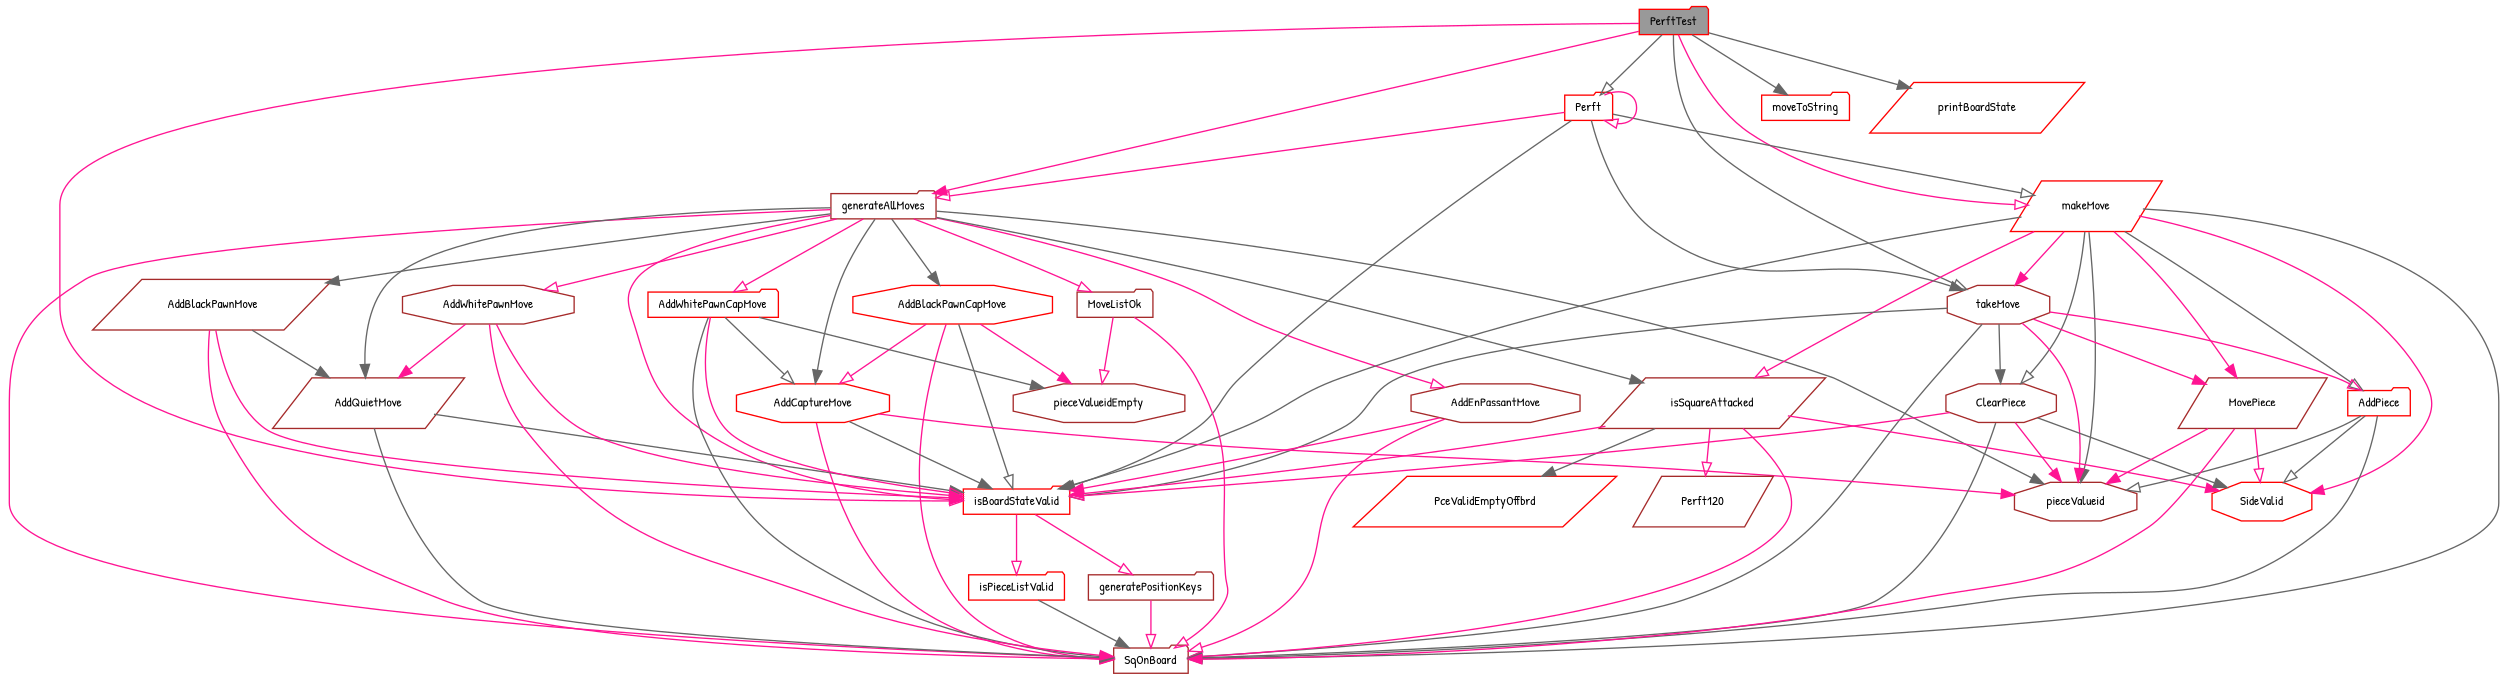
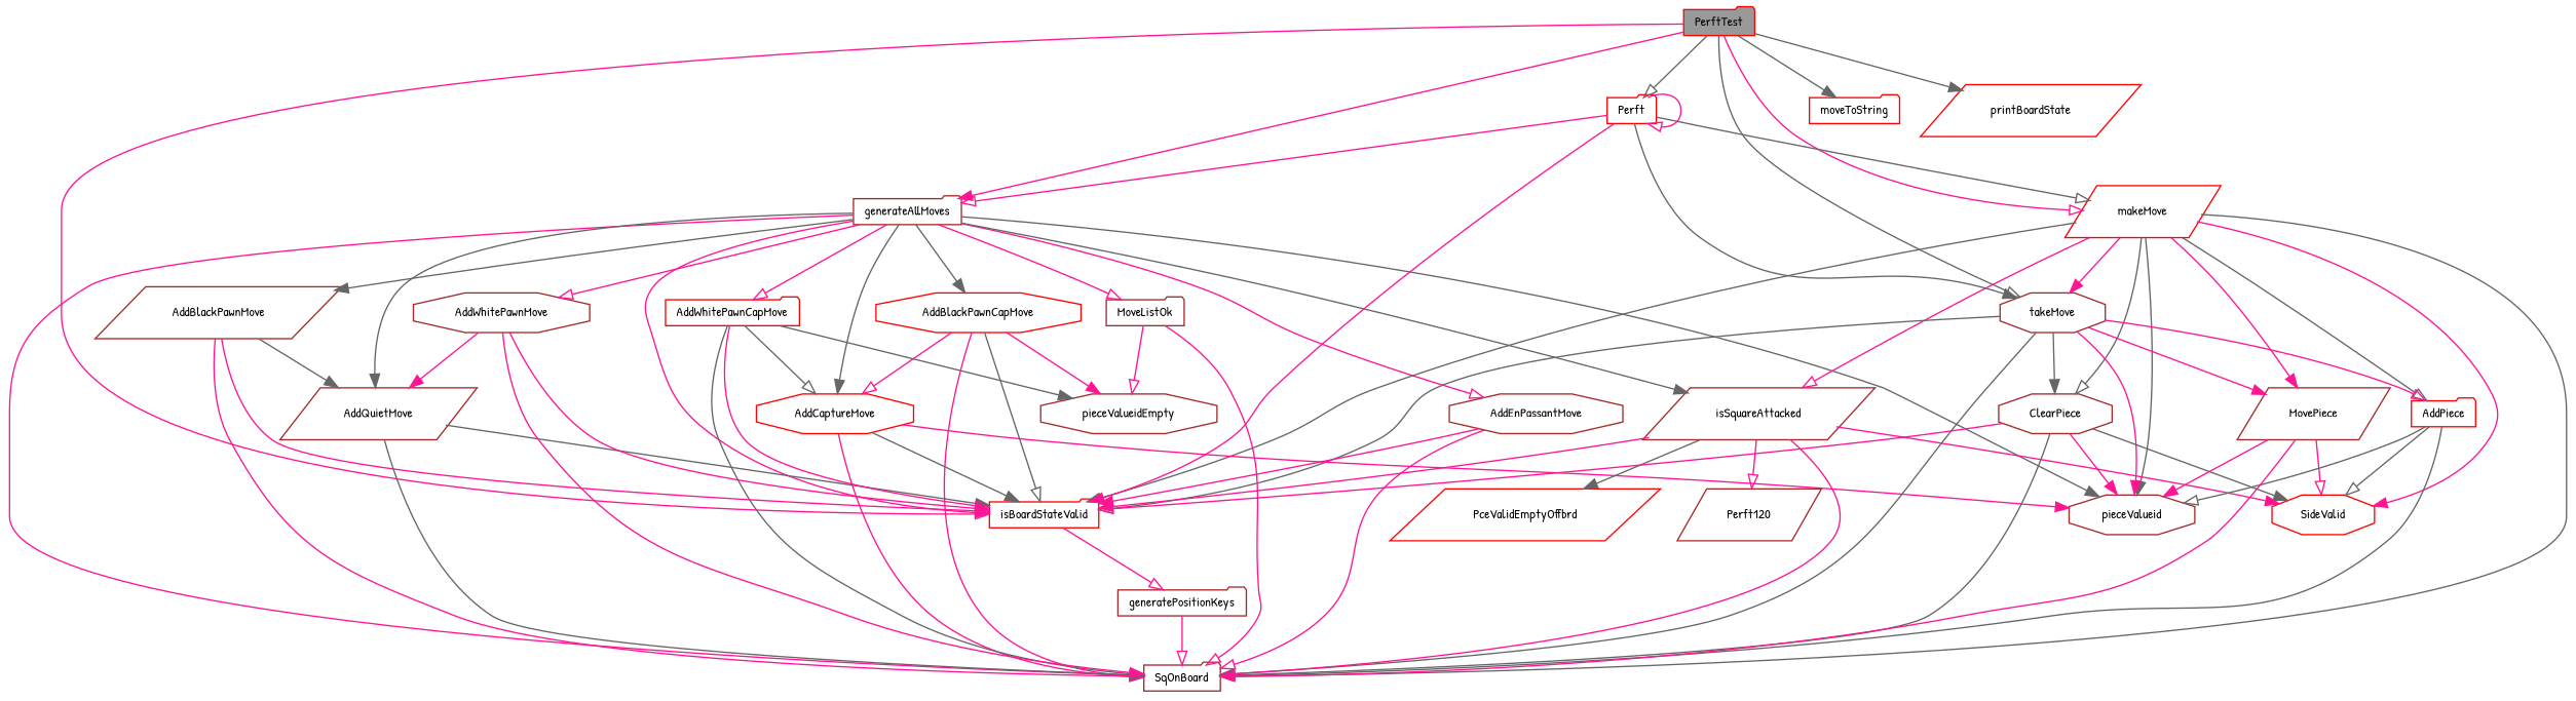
  digraph {
    fontname="Patrick Hand"
    rankdir=TB
    node [color=brown fillcolor=white fontname="Patrick Hand" fontsize=10 shape=folder style=filled]
    edge [arrowhead=normal color=deeppink fontname="Patrick Hand" fontsize=10 labelfontname=Helvetica labelfontsize=10 style=solid]
    n1 [color=red fillcolor=grey60 fontcolor=black height=0.2 label=PerftTest width=0.4]
    n2 [height=0.2 label=generateAllMoves width=0.4]
    n3 [color=red height=0.2 label=isBoardStateValid width=0.4]
    n4 [color=red height=0.2 label=makeMove shape=parallelogram width=0.4]
    n5 [height=0.2 label=takeMove shape=octagon width=0.4]
    n6 [color=red height=0.2 label=moveToString width=0.4]
    n7 [color=red height=0.2 label=Perft width=0.4]
    n8 [color=red height=0.2 label=printBoardState shape=parallelogram width=0.4]
    n9 [color=red height=0.2 label=AddBlackPawnCapMove shape=octagon width=0.4]
    n10 [color=red height=0.2 label=AddCaptureMove shape=octagon width=0.4]
    n11 [height=0.2 label=SqOnBoard width=0.4]
    n12 [height=0.2 label=pieceValueid shape=octagon width=0.4]
    n13 [height=0.2 label=AddBlackPawnMove shape=parallelogram width=0.4]
    n14 [height=0.2 label=AddQuietMove shape=parallelogram width=0.4]
    n15 [height=0.2 label=AddEnPassantMove shape=octagon width=0.4]
    n16 [color=red height=0.2 label=AddWhitePawnCapMove width=0.4]
    n17 [height=0.2 label=AddWhitePawnMove shape=octagon width=0.4]
    n18 [height=0.2 label=isSquareAttacked shape=parallelogram width=0.4]
    n19 [height=0.2 label=MoveListOk width=0.4]
    n20 [height=0.2 label=generatePositionKeys width=0.4]
-   n21 [color=red height=0.2 label=isPieceListValid width=0.4]
    n22 [color=red height=0.2 label=SideValid shape=octagon width=0.4]
    n23 [color=red height=0.2 label=AddPiece width=0.4]
    n24 [height=0.2 label=ClearPiece shape=octagon width=0.4]
    n25 [height=0.2 label=MovePiece shape=parallelogram width=0.4]
    n26 [height=0.2 label=pieceValueidEmpty shape=octagon width=0.4]
    n27 [color=red height=0.2 label=PceValidEmptyOffbrd shape=parallelogram width=0.4]
    n28 [height=0.2 label=Perft120 shape=parallelogram width=0.4]
    n1 -> n2
    n1 -> n3 [arrowhead=onormal]
    n1 -> n4 [arrowhead=onormal]
    n1 -> n5 [arrowhead=onormal color=gray40]
    n1 -> n6 [color=gray40]
    n1 -> n7 [arrowhead=onormal color=gray40]
    n1 -> n8 [color=gray40]
    n2 -> n3
    n2 -> n9 [color=gray40]
    n2 -> n10 [color=gray40]
    n2 -> n11 [arrowhead=onormal]
    n2 -> n12 [color=gray40]
    n2 -> n13 [color=gray40]
    n2 -> n14 [color=gray40]
    n2 -> n15 [arrowhead=onormal]
    n2 -> n16 [arrowhead=onormal]
    n2 -> n17 [arrowhead=onormal]
    n2 -> n18 [color=gray40]
    n2 -> n19 [arrowhead=onormal]
    n3 -> n20 [arrowhead=onormal]
-   n3 -> n21 [arrowhead=onormal]
    n4 -> n3 [color=gray40]
    n4 -> n5
    n4 -> n11 [arrowhead=onormal color=gray40]
    n4 -> n12 [color=gray40]
    n4 -> n18 [arrowhead=onormal]
    n4 -> n22
    n4 -> n23 [arrowhead=onormal color=gray40]
    n4 -> n24 [arrowhead=onormal color=gray40]
    n4 -> n25
    n5 -> n3 [arrowhead=onormal color=gray40]
    n5 -> n11 [arrowhead=onormal color=gray40]
    n5 -> n12
    n5 -> n23 [arrowhead=onormal]
    n5 -> n24 [color=gray40]
    n5 -> n25
    n7 -> n2 [arrowhead=onormal]
-   n7 -> n3 [color=gray40]
+   n7 -> n3
    n7 -> n4 [arrowhead=onormal color=gray40]
    n7 -> n5 [color=gray40]
    n7 -> n7 [arrowhead=onormal]
    n9 -> n3 [arrowhead=onormal color=gray40]
    n9 -> n10 [arrowhead=onormal]
    n9 -> n11
    n9 -> n26
    n10 -> n3 [color=gray40]
    n10 -> n11 [arrowhead=onormal]
    n10 -> n12
    n13 -> n3 [arrowhead=onormal]
    n13 -> n11 [arrowhead=onormal]
    n13 -> n14 [color=gray40]
    n14 -> n3 [color=gray40]
    n14 -> n11 [arrowhead=onormal color=gray40]
    n15 -> n3
    n15 -> n11 [arrowhead=onormal]
    n16 -> n3 [arrowhead=onormal]
    n16 -> n10 [arrowhead=onormal color=gray40]
    n16 -> n11 [color=gray40]
    n16 -> n26 [color=gray40]
    n17 -> n3
    n17 -> n11
    n17 -> n14
    n18 -> n3
    n18 -> n11
    n18 -> n22
    n18 -> n27 [color=gray40]
    n18 -> n28 [arrowhead=onormal]
    n19 -> n11 [arrowhead=onormal]
    n19 -> n26 [arrowhead=onormal]
    n20 -> n11 [arrowhead=onormal]
-   n21 -> n11 [color=gray40]
    n23 -> n11 [color=gray40]
    n23 -> n12 [arrowhead=onormal color=gray40]
    n23 -> n22 [arrowhead=onormal color=gray40]
    n24 -> n3 [arrowhead=onormal]
    n24 -> n11 [arrowhead=onormal color=gray40]
    n24 -> n12
    n24 -> n22 [color=gray40]
    n25 -> n11
    n25 -> n12
    n25 -> n22 [arrowhead=onormal]
  }
